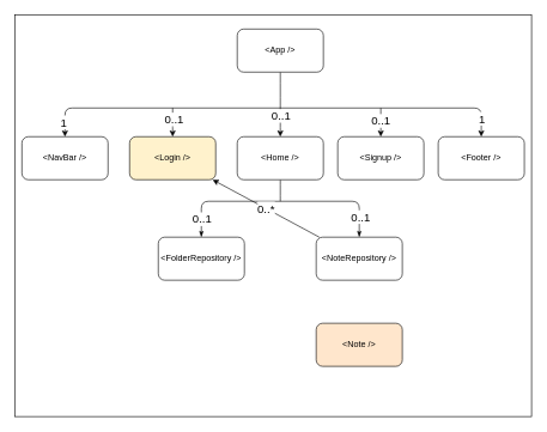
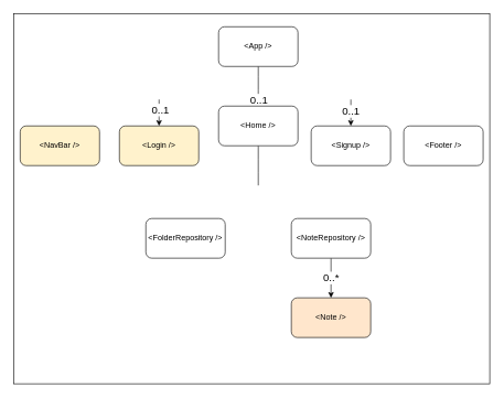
  <mxCell id="0" />
  <mxCell id="1" parent="0" />
  <mxCell id="2" value="" style="rounded=0;whiteSpace=wrap;html=1;fontSize=16;" parent="1" vertex="1"><mxGeometry x="20" y="20" width="720" height="560" as="geometry" /></mxCell>
  <mxCell id="3" style="edgeStyle=orthogonalEdgeStyle;html=1;endArrow=none;endFill=0;" parent="1" source="4" edge="1"><mxGeometry relative="1" as="geometry"><mxPoint x="390" y="150" as="targetPoint" /></mxGeometry></mxCell>
  <mxCell id="4" value="&amp;lt;App /&amp;gt;" style="rounded=1;whiteSpace=wrap;html=1;" parent="1" vertex="1"><mxGeometry x="330" y="40" width="120" height="60" as="geometry" /></mxCell>
- <mxCell id="5" style="edgeStyle=orthogonalEdgeStyle;html=1;entryX=0.5;entryY=0;entryDx=0;entryDy=0;exitX=0.5;exitY=0;exitDx=0;exitDy=0;startArrow=classic;startFill=1;" parent="1" source="8" target="9" edge="1"><mxGeometry relative="1" as="geometry"><Array as="points"><mxPoint x="90" y="150" /><mxPoint x="670" y="150" /></Array></mxGeometry></mxCell>
- <mxCell id="6" value="1" style="edgeLabel;html=1;align=center;verticalAlign=middle;resizable=0;points=[];fontSize=16;" parent="5" vertex="1" connectable="0"><mxGeometry x="-0.936" y="3" relative="1" as="geometry"><mxPoint as="offset" /></mxGeometry></mxCell>
- <mxCell id="7" value="1" style="edgeLabel;html=1;align=center;verticalAlign=middle;resizable=0;points=[];fontSize=16;" parent="5" vertex="1" connectable="0"><mxGeometry x="0.921" relative="1" as="geometry"><mxPoint as="offset" /></mxGeometry></mxCell>
- <mxCell id="8" value="&amp;lt;NavBar /&amp;gt;" style="rounded=1;whiteSpace=wrap;html=1;" parent="1" vertex="1"><mxGeometry x="30" y="190" width="120" height="60" as="geometry" /></mxCell>
+ <mxCell id="8" value="&amp;lt;NavBar /&amp;gt;" style="rounded=1;whiteSpace=wrap;html=1;fillColor=#fff2cc;" parent="1" vertex="1"><mxGeometry x="30" y="190" width="120" height="60" as="geometry" /></mxCell>
  <mxCell id="9" value="&amp;lt;Footer /&amp;gt;" style="rounded=1;whiteSpace=wrap;html=1;" parent="1" vertex="1"><mxGeometry x="610" y="190" width="120" height="60" as="geometry" /></mxCell>
  <mxCell id="10" style="edgeStyle=orthogonalEdgeStyle;html=1;startArrow=classic;startFill=1;endArrow=none;endFill=0;" parent="1" source="12" edge="1"><mxGeometry relative="1" as="geometry"><mxPoint x="240" y="150" as="targetPoint" /></mxGeometry></mxCell>
  <mxCell id="11" value="0..1" style="edgeLabel;html=1;align=center;verticalAlign=middle;resizable=0;points=[];fontSize=16;" parent="10" vertex="1" connectable="0"><mxGeometry x="0.25" y="-1" relative="1" as="geometry"><mxPoint as="offset" /></mxGeometry></mxCell>
  <mxCell id="12" value="&amp;lt;Login /&amp;gt;" style="rounded=1;whiteSpace=wrap;html=1;fillColor=#fff2cc;" parent="1" vertex="1"><mxGeometry x="180" y="190" width="120" height="60" as="geometry" /></mxCell>
  <mxCell id="13" style="edgeStyle=orthogonalEdgeStyle;html=1;startArrow=classic;startFill=1;endArrow=none;endFill=0;" parent="1" source="16" edge="1"><mxGeometry relative="1" as="geometry"><mxPoint x="390" y="150" as="targetPoint" /></mxGeometry></mxCell>
  <mxCell id="14" value="0..1" style="edgeLabel;html=1;align=center;verticalAlign=middle;resizable=0;points=[];fontSize=16;" parent="13" vertex="1" connectable="0"><mxGeometry x="0.35" relative="1" as="geometry"><mxPoint y="-3" as="offset" /></mxGeometry></mxCell>
  <mxCell id="15" style="edgeStyle=orthogonalEdgeStyle;html=1;fontSize=16;endArrow=none;endFill=0;" parent="1" source="16" edge="1"><mxGeometry relative="1" as="geometry"><mxPoint x="390" y="280" as="targetPoint" /></mxGeometry></mxCell>
- <mxCell id="16" value="&amp;lt;Home /&amp;gt;" style="rounded=1;whiteSpace=wrap;html=1;" parent="1" vertex="1"><mxGeometry x="330" y="190" width="120" height="60" as="geometry" /></mxCell>
+ <mxCell id="16" value="&amp;lt;Home /&amp;gt;" style="rounded=1;whiteSpace=wrap;html=1;" parent="1" vertex="1"><mxGeometry x="330" y="160" width="120" height="60" as="geometry" /></mxCell>
  <mxCell id="17" style="edgeStyle=orthogonalEdgeStyle;html=1;startArrow=classic;startFill=1;endArrow=none;endFill=0;" parent="1" source="19" edge="1"><mxGeometry relative="1" as="geometry"><mxPoint x="530" y="150" as="targetPoint" /></mxGeometry></mxCell>
  <mxCell id="18" value="0..1" style="edgeLabel;html=1;align=center;verticalAlign=middle;resizable=0;points=[];fontSize=16;" parent="17" vertex="1" connectable="0"><mxGeometry x="0.15" y="1" relative="1" as="geometry"><mxPoint as="offset" /></mxGeometry></mxCell>
  <mxCell id="19" value="&amp;lt;Signup /&amp;gt;" style="rounded=1;whiteSpace=wrap;html=1;" parent="1" vertex="1"><mxGeometry x="470" y="190" width="120" height="60" as="geometry" /></mxCell>
- <mxCell id="20" style="html=1;entryX=0.5;entryY=0;entryDx=0;entryDy=0;fontSize=16;endArrow=classicThin;endFill=1;startArrow=classicThin;startFill=1;edgeStyle=orthogonalEdgeStyle;exitX=0.5;exitY=0;exitDx=0;exitDy=0;" parent="1" source="23" target="25" edge="1"><mxGeometry relative="1" as="geometry"><mxPoint x="280" y="290" as="sourcePoint" /><Array as="points"><mxPoint x="280" y="280" /><mxPoint x="500" y="280" /></Array></mxGeometry></mxCell>
- <mxCell id="21" value="0..1" style="edgeLabel;html=1;align=center;verticalAlign=middle;resizable=0;points=[];fontSize=16;" parent="20" vertex="1" connectable="0"><mxGeometry x="-0.84" relative="1" as="geometry"><mxPoint as="offset" /></mxGeometry></mxCell>
- <mxCell id="22" value="0..1" style="edgeLabel;html=1;align=center;verticalAlign=middle;resizable=0;points=[];fontSize=16;" parent="20" vertex="1" connectable="0"><mxGeometry x="0.82" y="1" relative="1" as="geometry"><mxPoint as="offset" /></mxGeometry></mxCell>
  <mxCell id="23" value="&amp;lt;FolderRepository /&amp;gt;" style="rounded=1;whiteSpace=wrap;html=1;" parent="1" vertex="1"><mxGeometry x="220" y="330" width="120" height="60" as="geometry" /></mxCell>
- <mxCell id="24" value="0..*" style="edgeStyle=none;html=1;fontSize=16;" parent="1" source="25" target="12" edge="1"><mxGeometry relative="1" as="geometry" /></mxCell>
+ <mxCell id="24" value="0..*" style="edgeStyle=none;html=1;entryX=0.5;entryY=0;entryDx=0;entryDy=0;fontSize=16;" parent="1" source="25" target="26" edge="1"><mxGeometry relative="1" as="geometry" /></mxCell>
  <mxCell id="25" value="&amp;lt;NoteRepository /&amp;gt;" style="rounded=1;whiteSpace=wrap;html=1;" parent="1" vertex="1"><mxGeometry x="440" y="330" width="120" height="60" as="geometry" /></mxCell>
  <mxCell id="26" value="&amp;lt;Note /&amp;gt;" style="rounded=1;whiteSpace=wrap;html=1;fillColor=#ffe6cc;" parent="1" vertex="1"><mxGeometry x="440" y="450" width="120" height="60" as="geometry" /></mxCell>
